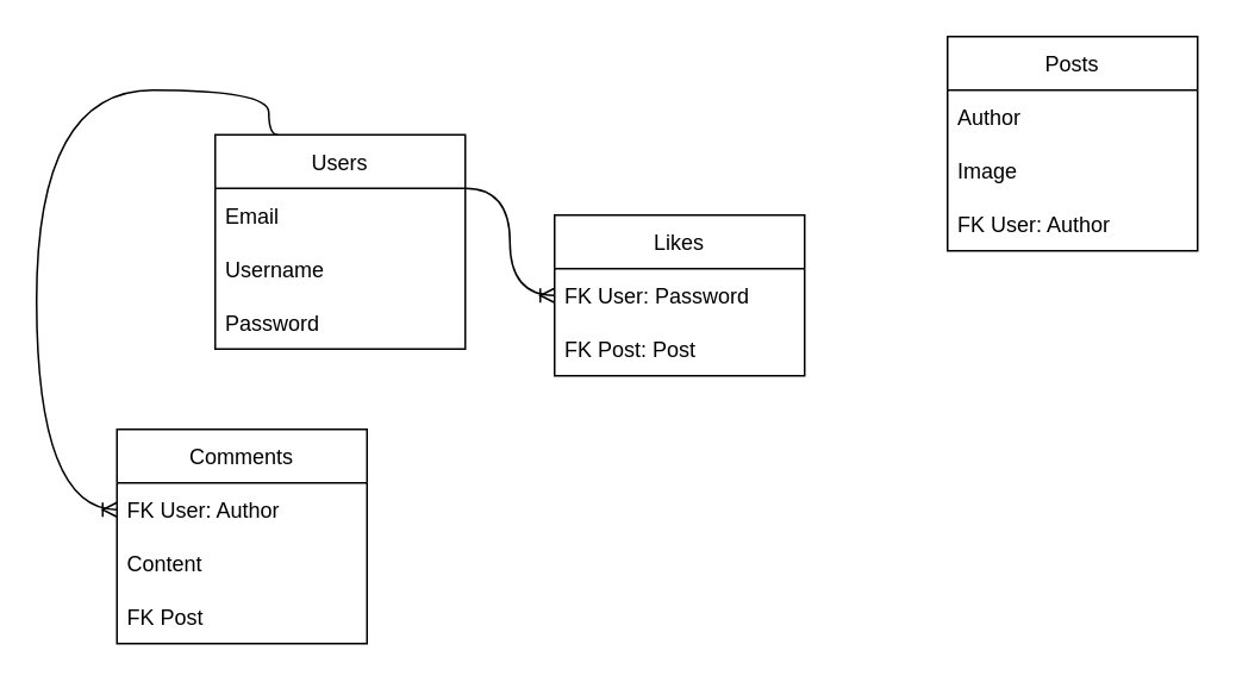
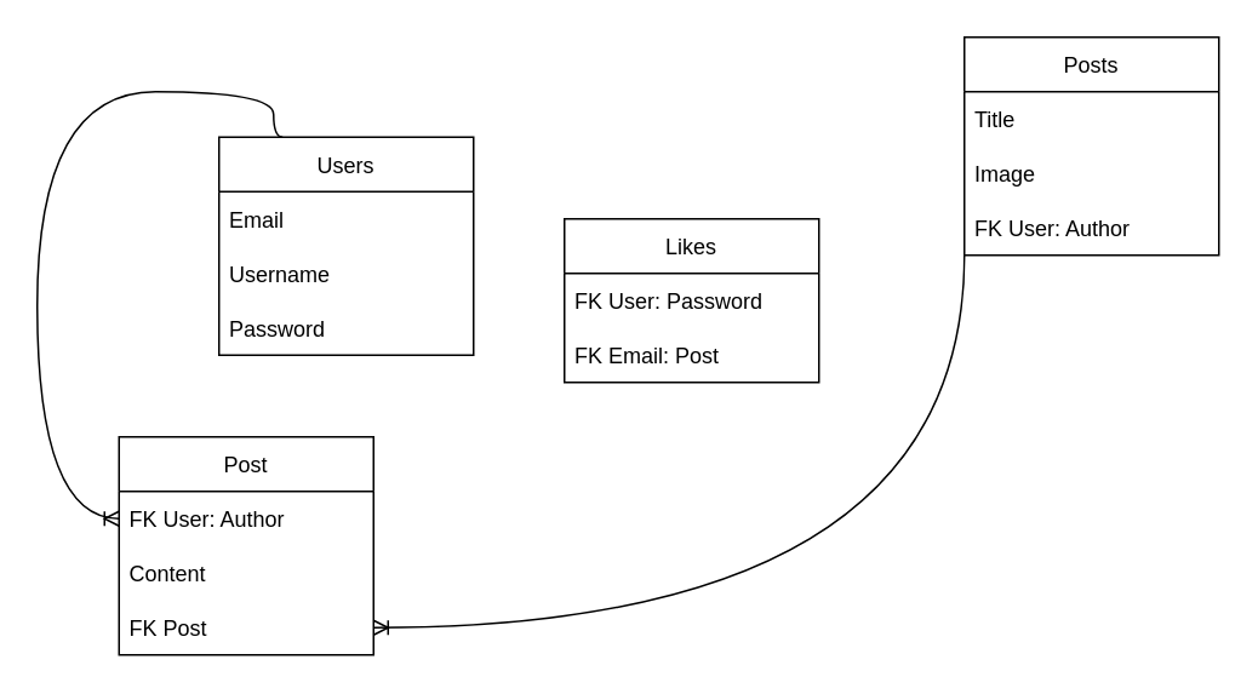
  <mxCell id="0" />
  <mxCell id="1" parent="0" />
  <mxCell id="2" value="Users" style="swimlane;fontStyle=0;childLayout=stackLayout;horizontal=1;startSize=30;horizontalStack=0;resizeParent=1;resizeParentMax=0;resizeLast=0;collapsible=1;marginBottom=0;" parent="1" vertex="1"><mxGeometry x="120" y="75" width="140" height="120" as="geometry" /></mxCell>
  <mxCell id="3" value="Email" style="text;strokeColor=none;fillColor=none;align=left;verticalAlign=middle;spacingLeft=4;spacingRight=4;overflow=hidden;points=[[0,0.5],[1,0.5]];portConstraint=eastwest;rotatable=0;" parent="2" vertex="1"><mxGeometry y="30" width="140" height="30" as="geometry" /></mxCell>
  <mxCell id="4" value="Username" style="text;strokeColor=none;fillColor=none;align=left;verticalAlign=middle;spacingLeft=4;spacingRight=4;overflow=hidden;points=[[0,0.5],[1,0.5]];portConstraint=eastwest;rotatable=0;" parent="2" vertex="1"><mxGeometry y="60" width="140" height="30" as="geometry" /></mxCell>
  <mxCell id="5" value="Password" style="text;strokeColor=none;fillColor=none;align=left;verticalAlign=middle;spacingLeft=4;spacingRight=4;overflow=hidden;points=[[0,0.5],[1,0.5]];portConstraint=eastwest;rotatable=0;" parent="2" vertex="1"><mxGeometry y="90" width="140" height="30" as="geometry" /></mxCell>
  <mxCell id="6" value="Posts" style="swimlane;fontStyle=0;childLayout=stackLayout;horizontal=1;startSize=30;horizontalStack=0;resizeParent=1;resizeParentMax=0;resizeLast=0;collapsible=1;marginBottom=0;" parent="1" vertex="1"><mxGeometry x="530" y="20" width="140" height="120" as="geometry" /></mxCell>
- <mxCell id="7" value="Author" style="text;strokeColor=none;fillColor=none;align=left;verticalAlign=middle;spacingLeft=4;spacingRight=4;overflow=hidden;points=[[0,0.5],[1,0.5]];portConstraint=eastwest;rotatable=0;" parent="6" vertex="1"><mxGeometry y="30" width="140" height="30" as="geometry" /></mxCell>
+ <mxCell id="7" value="Title" style="text;strokeColor=none;fillColor=none;align=left;verticalAlign=middle;spacingLeft=4;spacingRight=4;overflow=hidden;points=[[0,0.5],[1,0.5]];portConstraint=eastwest;rotatable=0;" parent="6" vertex="1"><mxGeometry y="30" width="140" height="30" as="geometry" /></mxCell>
  <mxCell id="8" value="Image" style="text;strokeColor=none;fillColor=none;align=left;verticalAlign=middle;spacingLeft=4;spacingRight=4;overflow=hidden;points=[[0,0.5],[1,0.5]];portConstraint=eastwest;rotatable=0;" parent="6" vertex="1"><mxGeometry y="60" width="140" height="30" as="geometry" /></mxCell>
  <mxCell id="9" value="FK User: Author" style="text;strokeColor=none;fillColor=none;align=left;verticalAlign=middle;spacingLeft=4;spacingRight=4;overflow=hidden;points=[[0,0.5],[1,0.5]];portConstraint=eastwest;rotatable=0;" parent="6" vertex="1"><mxGeometry y="90" width="140" height="30" as="geometry" /></mxCell>
- <mxCell id="10" value="Comments" style="swimlane;fontStyle=0;childLayout=stackLayout;horizontal=1;startSize=30;horizontalStack=0;resizeParent=1;resizeParentMax=0;resizeLast=0;collapsible=1;marginBottom=0;" parent="1" vertex="1"><mxGeometry x="65" y="240" width="140" height="120" as="geometry" /></mxCell>
+ <mxCell id="10" value="Post" style="swimlane;fontStyle=0;childLayout=stackLayout;horizontal=1;startSize=30;horizontalStack=0;resizeParent=1;resizeParentMax=0;resizeLast=0;collapsible=1;marginBottom=0;" parent="1" vertex="1"><mxGeometry x="65" y="240" width="140" height="120" as="geometry" /></mxCell>
  <mxCell id="11" value="FK User: Author" style="text;strokeColor=none;fillColor=none;align=left;verticalAlign=middle;spacingLeft=4;spacingRight=4;overflow=hidden;points=[[0,0.5],[1,0.5]];portConstraint=eastwest;rotatable=0;" parent="10" vertex="1"><mxGeometry y="30" width="140" height="30" as="geometry" /></mxCell>
  <mxCell id="12" value="Content" style="text;strokeColor=none;fillColor=none;align=left;verticalAlign=middle;spacingLeft=4;spacingRight=4;overflow=hidden;points=[[0,0.5],[1,0.5]];portConstraint=eastwest;rotatable=0;" parent="10" vertex="1"><mxGeometry y="60" width="140" height="30" as="geometry" /></mxCell>
  <mxCell id="13" value="FK Post" style="text;strokeColor=none;fillColor=none;align=left;verticalAlign=middle;spacingLeft=4;spacingRight=4;overflow=hidden;points=[[0,0.5],[1,0.5]];portConstraint=eastwest;rotatable=0;" parent="10" vertex="1"><mxGeometry y="90" width="140" height="30" as="geometry" /></mxCell>
  <mxCell id="14" value="" style="edgeStyle=orthogonalEdgeStyle;fontSize=12;html=1;endArrow=ERoneToMany;rounded=0;exitX=0.25;exitY=0;exitDx=0;exitDy=0;entryX=0;entryY=0.5;entryDx=0;entryDy=0;curved=1;" parent="1" source="2" target="11" edge="1"><mxGeometry width="100" height="100" relative="1" as="geometry"><mxPoint x="0" y="160" as="sourcePoint" /><mxPoint x="20" y="240" as="targetPoint" /><Array as="points"><mxPoint x="150" y="75" /><mxPoint x="150" y="50" /><mxPoint x="20" y="50" /><mxPoint x="20" y="285" /></Array></mxGeometry></mxCell>
+ <mxCell id="15" value="" style="edgeStyle=orthogonalEdgeStyle;fontSize=12;html=1;endArrow=ERoneToMany;rounded=0;entryX=1;entryY=0.5;entryDx=0;entryDy=0;curved=1;exitX=0;exitY=1;exitDx=0;exitDy=0;" parent="1" source="6" target="13" edge="1"><mxGeometry width="100" height="100" relative="1" as="geometry"><mxPoint x="290" y="310" as="sourcePoint" /><mxPoint x="455" y="450" as="targetPoint" /></mxGeometry></mxCell>
  <mxCell id="16" value="Likes" style="swimlane;fontStyle=0;childLayout=stackLayout;horizontal=1;startSize=30;horizontalStack=0;resizeParent=1;resizeParentMax=0;resizeLast=0;collapsible=1;marginBottom=0;" vertex="1" parent="1"><mxGeometry x="310" y="120" width="140" height="90" as="geometry" /></mxCell>
  <mxCell id="17" value="FK User: Password" style="text;strokeColor=none;fillColor=none;align=left;verticalAlign=middle;spacingLeft=4;spacingRight=4;overflow=hidden;points=[[0,0.5],[1,0.5]];portConstraint=eastwest;rotatable=0;" vertex="1" parent="16"><mxGeometry y="30" width="140" height="30" as="geometry" /></mxCell>
- <mxCell id="18" value="FK Post: Post" style="text;strokeColor=none;fillColor=none;align=left;verticalAlign=middle;spacingLeft=4;spacingRight=4;overflow=hidden;points=[[0,0.5],[1,0.5]];portConstraint=eastwest;rotatable=0;" vertex="1" parent="16"><mxGeometry y="60" width="140" height="30" as="geometry" /></mxCell>
- <mxCell id="19" value="" style="edgeStyle=orthogonalEdgeStyle;fontSize=12;html=1;endArrow=ERoneToMany;rounded=0;curved=1;exitX=1;exitY=0.25;exitDx=0;exitDy=0;entryX=0;entryY=0.5;entryDx=0;entryDy=0;" edge="1" parent="1" source="2" target="17"><mxGeometry width="100" height="100" relative="1" as="geometry"><mxPoint x="340" y="-50" as="sourcePoint" /><mxPoint x="330" y="-10" as="targetPoint" /></mxGeometry></mxCell>
+ <mxCell id="18" value="FK Email: Post" style="text;strokeColor=none;fillColor=none;align=left;verticalAlign=middle;spacingLeft=4;spacingRight=4;overflow=hidden;points=[[0,0.5],[1,0.5]];portConstraint=eastwest;rotatable=0;" vertex="1" parent="16"><mxGeometry y="60" width="140" height="30" as="geometry" /></mxCell>
